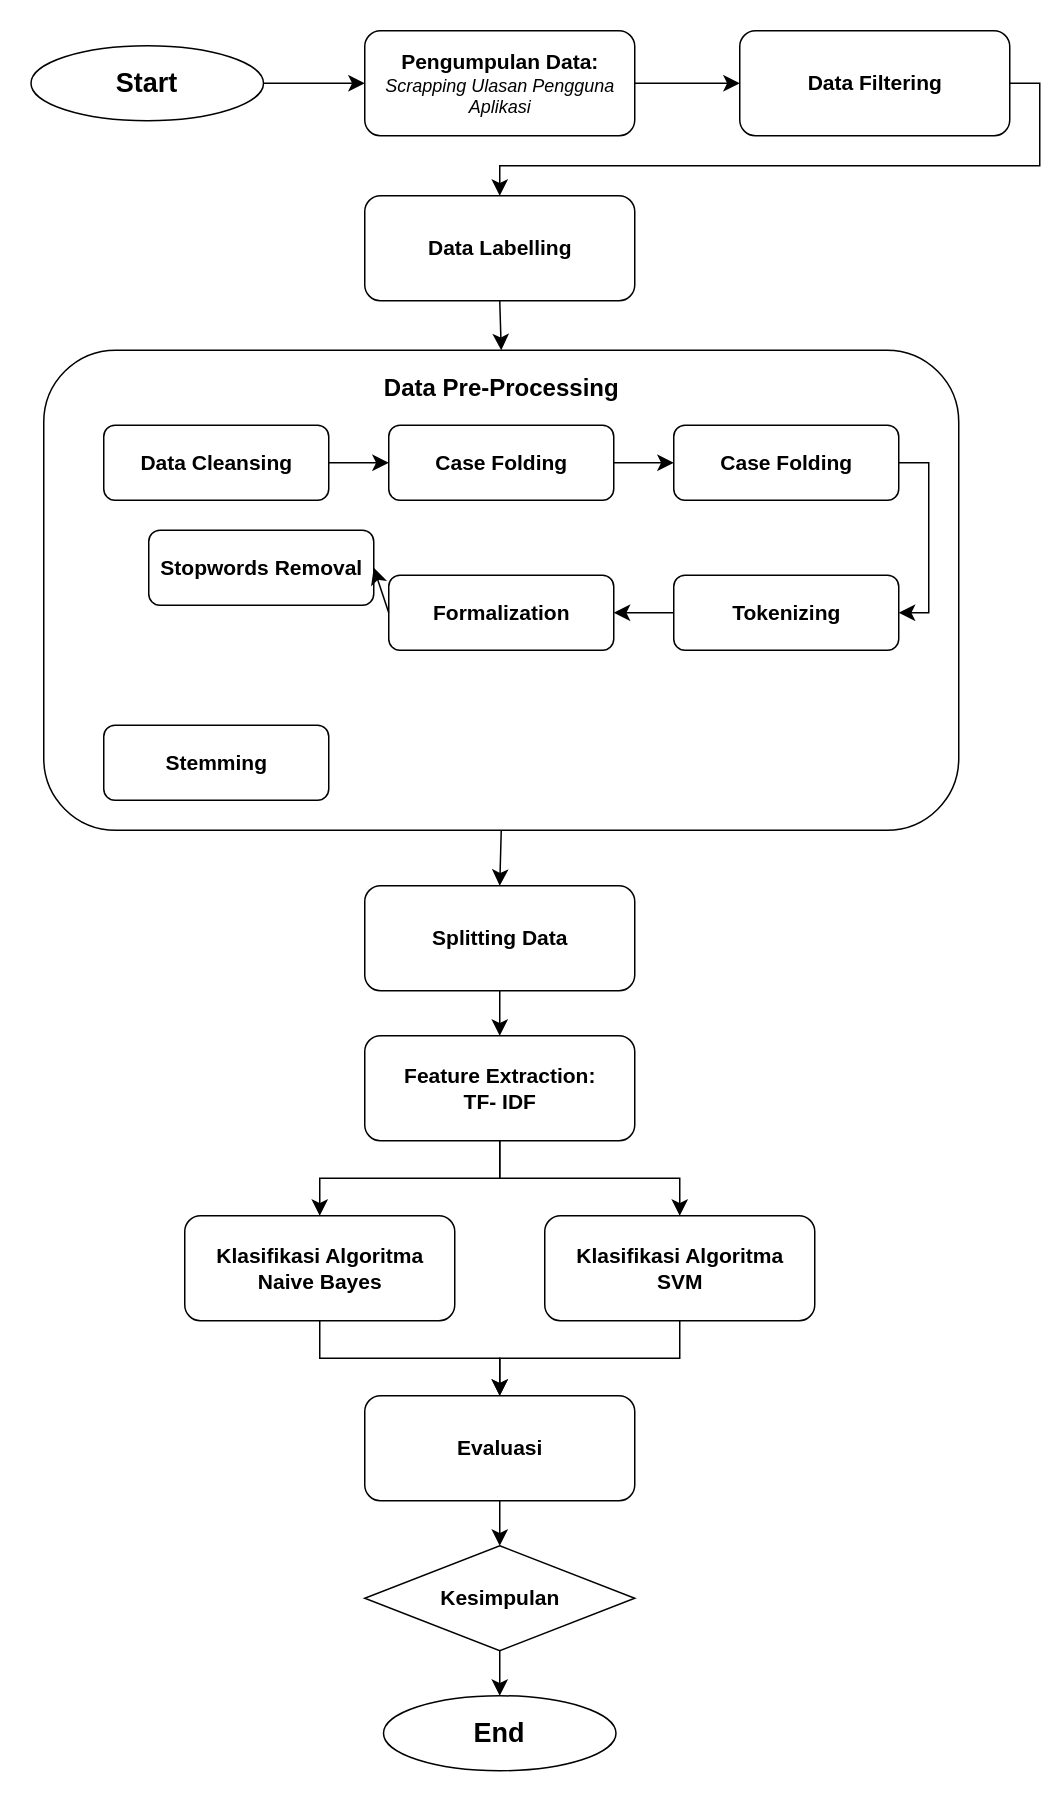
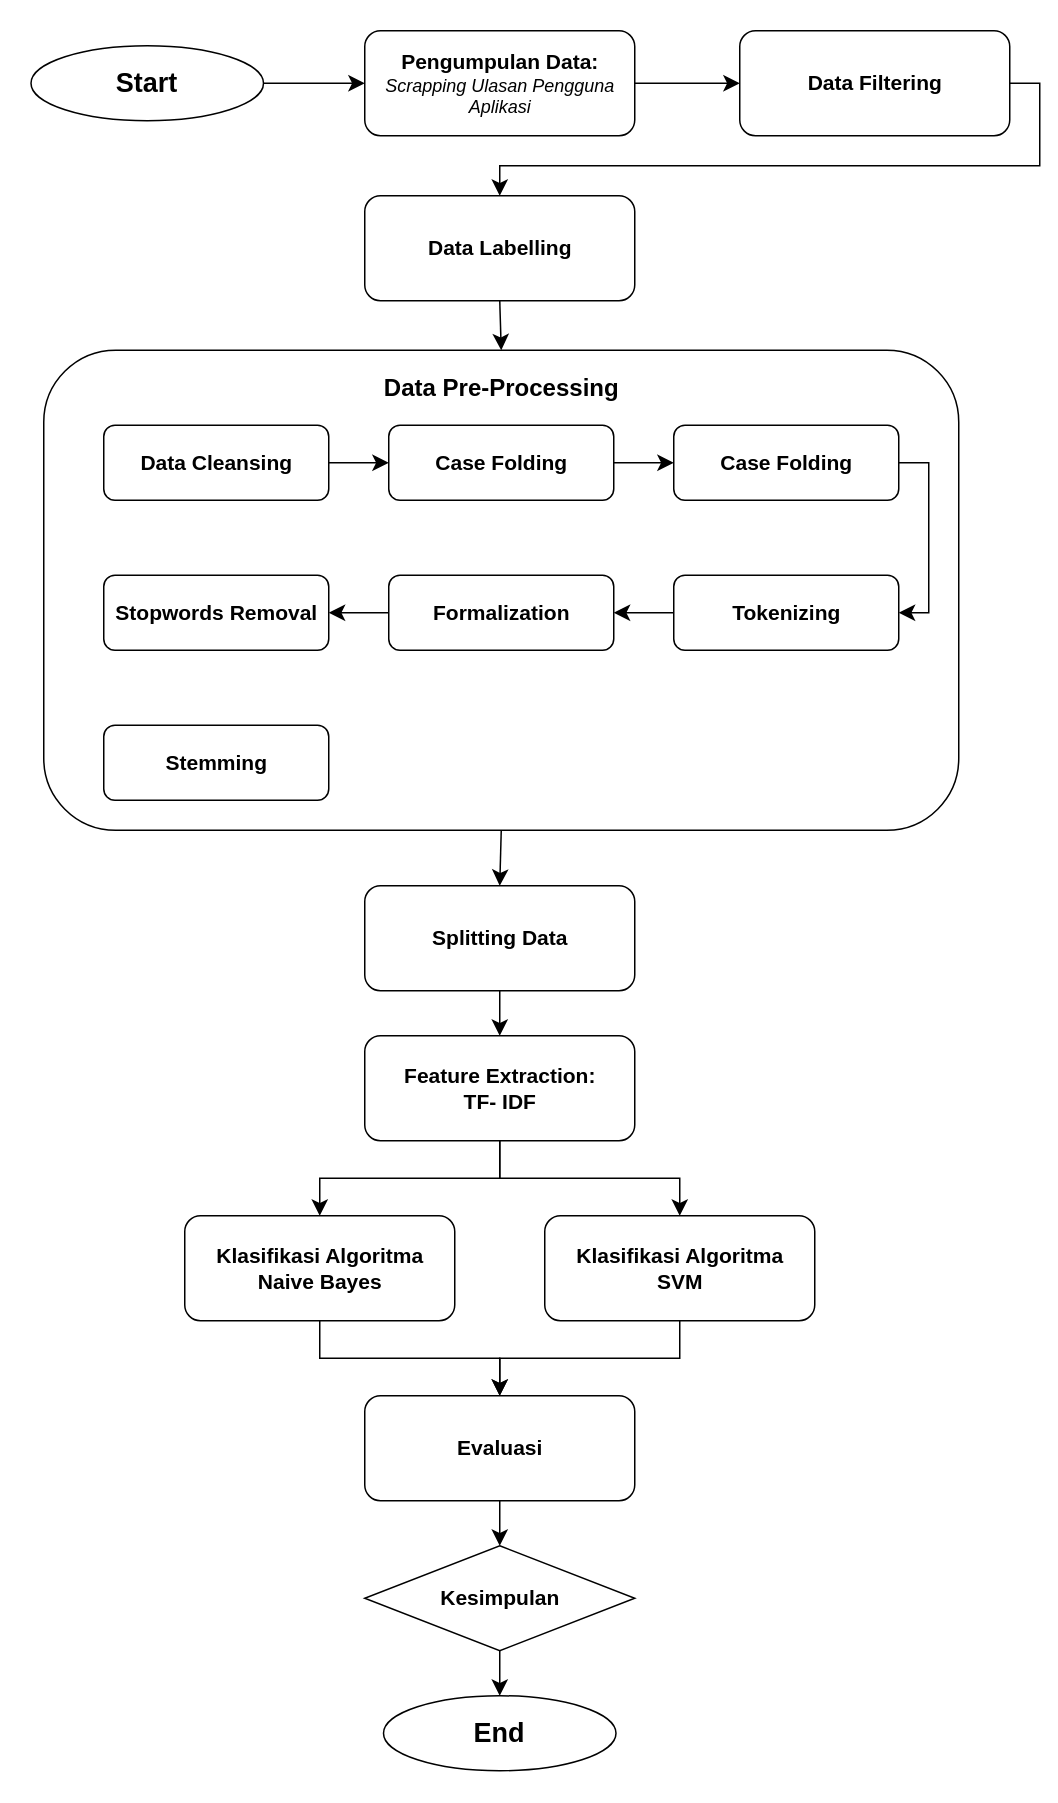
  <mxCell id="0" />
  <mxCell id="1" parent="0" />
  <mxCell id="2" value="&lt;font style=&quot;font-size: 18px;&quot;&gt;Start&lt;/font&gt;" style="ellipse;whiteSpace=wrap;html=1;fontStyle=1" vertex="1" parent="1"><mxGeometry x="20" y="30" width="155" height="50" as="geometry" /></mxCell>
  <mxCell id="3" style="edgeStyle=none;curved=1;rounded=0;orthogonalLoop=1;jettySize=auto;html=1;exitX=1;exitY=0.5;exitDx=0;exitDy=0;entryX=0;entryY=0.5;entryDx=0;entryDy=0;fontSize=12;startSize=8;endSize=8;fontStyle=1" edge="1" parent="1" source="4" target="8"><mxGeometry relative="1" as="geometry" /></mxCell>
  <mxCell id="4" value="&lt;div style=&quot;&quot;&gt;&lt;span style=&quot;background-color: initial;&quot;&gt;&lt;font style=&quot;font-size: 14px;&quot;&gt;&lt;b&gt;Pengumpulan Data:&lt;/b&gt;&lt;/font&gt;&lt;/span&gt;&lt;/div&gt;&lt;div style=&quot;&quot;&gt;&lt;i style=&quot;&quot;&gt;&lt;font style=&quot;font-size: 12px;&quot;&gt;Scrapping Ulasan Pengguna Aplikasi&lt;/font&gt;&lt;/i&gt;&lt;/div&gt;" style="rounded=1;whiteSpace=wrap;html=1;fontSize=12;glass=0;strokeWidth=1;shadow=0;align=center;" vertex="1" parent="1"><mxGeometry x="242.5" y="20" width="180" height="70" as="geometry" /></mxCell>
  <mxCell id="5" style="edgeStyle=none;curved=1;rounded=0;orthogonalLoop=1;jettySize=auto;html=1;exitX=0.5;exitY=1;exitDx=0;exitDy=0;entryX=0.5;entryY=0;entryDx=0;entryDy=0;fontSize=12;startSize=8;endSize=8;fontStyle=1" edge="1" parent="1" source="6" target="16"><mxGeometry relative="1" as="geometry" /></mxCell>
  <mxCell id="6" value="&lt;div style=&quot;&quot;&gt;&lt;span style=&quot;font-size: 14px;&quot;&gt;Data Labelling&lt;/span&gt;&lt;/div&gt;" style="rounded=1;whiteSpace=wrap;html=1;fontSize=12;glass=0;strokeWidth=1;shadow=0;align=center;fontStyle=1" vertex="1" parent="1"><mxGeometry x="242.5" y="130" width="180" height="70" as="geometry" /></mxCell>
  <mxCell id="7" style="edgeStyle=orthogonalEdgeStyle;rounded=0;orthogonalLoop=1;jettySize=auto;html=1;exitX=1;exitY=0.5;exitDx=0;exitDy=0;entryX=0.5;entryY=0;entryDx=0;entryDy=0;fontSize=12;startSize=8;endSize=8;fontStyle=1" edge="1" parent="1" source="8" target="6"><mxGeometry relative="1" as="geometry" /></mxCell>
  <mxCell id="8" value="&lt;div style=&quot;&quot;&gt;&lt;span style=&quot;font-size: 14px;&quot;&gt;&lt;b&gt;Data Filtering&lt;/b&gt;&lt;/span&gt;&lt;/div&gt;" style="rounded=1;whiteSpace=wrap;html=1;fontSize=12;glass=0;strokeWidth=1;shadow=0;align=center;" vertex="1" parent="1"><mxGeometry x="492.5" y="20" width="180" height="70" as="geometry" /></mxCell>
  <mxCell id="9" value="" style="edgeStyle=none;curved=1;rounded=0;orthogonalLoop=1;jettySize=auto;html=1;fontSize=12;startSize=8;endSize=8;fontStyle=1" edge="1" parent="1" source="10" target="33"><mxGeometry relative="1" as="geometry" /></mxCell>
  <mxCell id="10" value="&lt;div style=&quot;&quot;&gt;&lt;span style=&quot;font-size: 14px;&quot;&gt;Splitting Data&lt;/span&gt;&lt;/div&gt;" style="rounded=1;whiteSpace=wrap;html=1;fontSize=12;glass=0;strokeWidth=1;shadow=0;align=center;fontStyle=1" vertex="1" parent="1"><mxGeometry x="242.5" y="590" width="180" height="70" as="geometry" /></mxCell>
  <mxCell id="11" value="" style="endArrow=classic;html=1;rounded=0;fontSize=12;startSize=8;endSize=8;curved=1;exitX=1;exitY=0.5;exitDx=0;exitDy=0;entryX=0;entryY=0.5;entryDx=0;entryDy=0;fontStyle=1" edge="1" parent="1" source="2" target="4"><mxGeometry width="50" height="50" relative="1" as="geometry"><mxPoint x="-62.5" y="530" as="sourcePoint" /><mxPoint x="-12.5" y="480" as="targetPoint" /></mxGeometry></mxCell>
  <mxCell id="12" value="" style="group;fontStyle=1" connectable="0" vertex="1" parent="1"><mxGeometry x="48.5" y="243" width="590" height="310" as="geometry" /></mxCell>
  <mxCell id="13" value="" style="group;fontStyle=1" connectable="0" vertex="1" parent="12"><mxGeometry y="40" width="590" height="270" as="geometry" /></mxCell>
  <mxCell id="14" value="" style="group;fontStyle=1" connectable="0" vertex="1" parent="13"><mxGeometry width="590" height="270" as="geometry" /></mxCell>
  <mxCell id="15" value="" style="group;fontStyle=1" connectable="0" vertex="1" parent="14"><mxGeometry x="20" width="570" height="270" as="geometry" /></mxCell>
  <mxCell id="16" value="" style="rounded=1;whiteSpace=wrap;html=1;fontStyle=1" vertex="1" parent="15"><mxGeometry x="-40" y="-50" width="610" height="320" as="geometry" /></mxCell>
  <mxCell id="17" value="&lt;div style=&quot;&quot;&gt;&lt;span style=&quot;font-size: 14px;&quot;&gt;Data Cleansing&lt;/span&gt;&lt;/div&gt;" style="rounded=1;whiteSpace=wrap;html=1;fontSize=12;glass=0;strokeWidth=1;shadow=0;align=center;fontStyle=1" vertex="1" parent="15"><mxGeometry width="150" height="50" as="geometry" /></mxCell>
  <mxCell id="18" value="&lt;div style=&quot;&quot;&gt;&lt;span style=&quot;font-size: 14px;&quot;&gt;Case Folding&lt;/span&gt;&lt;/div&gt;" style="rounded=1;whiteSpace=wrap;html=1;fontSize=12;glass=0;strokeWidth=1;shadow=0;align=center;fontStyle=1" vertex="1" parent="15"><mxGeometry x="190" width="150" height="50" as="geometry" /></mxCell>
  <mxCell id="19" value="&lt;div style=&quot;&quot;&gt;&lt;span style=&quot;font-size: 14px;&quot;&gt;Case Folding&lt;/span&gt;&lt;/div&gt;" style="rounded=1;whiteSpace=wrap;html=1;fontSize=12;glass=0;strokeWidth=1;shadow=0;align=center;fontStyle=1" vertex="1" parent="15"><mxGeometry x="380" width="150" height="50" as="geometry" /></mxCell>
  <mxCell id="20" value="&lt;div style=&quot;&quot;&gt;&lt;span style=&quot;font-size: 14px;&quot;&gt;Tokenizing&lt;/span&gt;&lt;/div&gt;" style="rounded=1;whiteSpace=wrap;html=1;fontSize=12;glass=0;strokeWidth=1;shadow=0;align=center;fontStyle=1" vertex="1" parent="15"><mxGeometry x="380" y="100" width="150" height="50" as="geometry" /></mxCell>
  <mxCell id="21" value="&lt;div style=&quot;&quot;&gt;&lt;span style=&quot;font-size: 14px;&quot;&gt;Formalization&lt;/span&gt;&lt;/div&gt;" style="rounded=1;whiteSpace=wrap;html=1;fontSize=12;glass=0;strokeWidth=1;shadow=0;align=center;fontStyle=1" vertex="1" parent="15"><mxGeometry x="190" y="100" width="150" height="50" as="geometry" /></mxCell>
- <mxCell id="22" value="&lt;div style=&quot;&quot;&gt;&lt;span style=&quot;font-size: 14px;&quot;&gt;Stopwords Removal&lt;/span&gt;&lt;/div&gt;" style="rounded=1;whiteSpace=wrap;html=1;fontSize=12;glass=0;strokeWidth=1;shadow=0;align=center;fontStyle=1" vertex="1" parent="15"><mxGeometry x="30" y="70" width="150" height="50" as="geometry" /></mxCell>
+ <mxCell id="22" value="&lt;div style=&quot;&quot;&gt;&lt;span style=&quot;font-size: 14px;&quot;&gt;Stopwords Removal&lt;/span&gt;&lt;/div&gt;" style="rounded=1;whiteSpace=wrap;html=1;fontSize=12;glass=0;strokeWidth=1;shadow=0;align=center;fontStyle=1" vertex="1" parent="15"><mxGeometry y="100" width="150" height="50" as="geometry" /></mxCell>
  <mxCell id="23" value="" style="endArrow=classic;html=1;rounded=0;fontSize=12;startSize=8;endSize=8;curved=1;exitX=1;exitY=0.5;exitDx=0;exitDy=0;entryX=0;entryY=0.5;entryDx=0;entryDy=0;fontStyle=1" edge="1" parent="15" source="17" target="18"><mxGeometry width="50" height="50" relative="1" as="geometry"><mxPoint x="-20" y="40" as="sourcePoint" /><mxPoint x="30" y="-10" as="targetPoint" /></mxGeometry></mxCell>
  <mxCell id="24" style="edgeStyle=none;curved=1;rounded=0;orthogonalLoop=1;jettySize=auto;html=1;entryX=0.25;entryY=1;entryDx=0;entryDy=0;fontSize=12;startSize=8;endSize=8;fontStyle=1" edge="1" parent="15" source="17" target="17"><mxGeometry relative="1" as="geometry" /></mxCell>
  <mxCell id="25" value="" style="endArrow=classic;html=1;rounded=0;fontSize=12;startSize=8;endSize=8;curved=1;exitX=1;exitY=0.5;exitDx=0;exitDy=0;entryX=0;entryY=0.5;entryDx=0;entryDy=0;fontStyle=1" edge="1" parent="15" source="18" target="19"><mxGeometry width="50" height="50" relative="1" as="geometry"><mxPoint x="160" y="35" as="sourcePoint" /><mxPoint x="200" y="35" as="targetPoint" /></mxGeometry></mxCell>
  <mxCell id="26" value="" style="endArrow=classic;html=1;rounded=0;fontSize=12;startSize=8;endSize=8;exitX=1;exitY=0.5;exitDx=0;exitDy=0;entryX=1;entryY=0.5;entryDx=0;entryDy=0;edgeStyle=orthogonalEdgeStyle;fontStyle=1" edge="1" parent="15" source="19" target="20"><mxGeometry width="50" height="50" relative="1" as="geometry"><mxPoint x="350" y="35" as="sourcePoint" /><mxPoint x="390" y="35" as="targetPoint" /><Array as="points"><mxPoint x="550" y="25" /><mxPoint x="550" y="125" /></Array></mxGeometry></mxCell>
  <mxCell id="27" value="" style="endArrow=classic;html=1;rounded=0;fontSize=12;startSize=8;endSize=8;curved=1;exitX=0;exitY=0.5;exitDx=0;exitDy=0;entryX=1;entryY=0.5;entryDx=0;entryDy=0;fontStyle=1" edge="1" parent="15" source="20" target="21"><mxGeometry width="50" height="50" relative="1" as="geometry"><mxPoint x="465" y="60.0" as="sourcePoint" /><mxPoint x="465" y="110.0" as="targetPoint" /></mxGeometry></mxCell>
  <mxCell id="28" value="" style="endArrow=classic;html=1;rounded=0;fontSize=12;startSize=8;endSize=8;curved=1;exitX=0;exitY=0.5;exitDx=0;exitDy=0;entryX=1;entryY=0.5;entryDx=0;entryDy=0;fontStyle=1" edge="1" parent="15" source="21" target="22"><mxGeometry width="50" height="50" relative="1" as="geometry"><mxPoint x="390" y="135" as="sourcePoint" /><mxPoint x="350" y="135" as="targetPoint" /></mxGeometry></mxCell>
  <mxCell id="29" value="&lt;div style=&quot;&quot;&gt;&lt;span style=&quot;font-size: 14px;&quot;&gt;Stemming&lt;/span&gt;&lt;/div&gt;" style="rounded=1;whiteSpace=wrap;html=1;fontSize=12;glass=0;strokeWidth=1;shadow=0;align=center;fontStyle=1" vertex="1" parent="14"><mxGeometry x="20" y="200" width="150" height="50" as="geometry" /></mxCell>
  <mxCell id="30" value="Data Pre-Processing" style="text;html=1;align=center;verticalAlign=middle;whiteSpace=wrap;rounded=0;fontSize=16;fontStyle=1" vertex="1" parent="12"><mxGeometry x="195" width="180" height="30" as="geometry" /></mxCell>
  <mxCell id="31" style="edgeStyle=orthogonalEdgeStyle;rounded=0;orthogonalLoop=1;jettySize=auto;html=1;exitX=0.5;exitY=1;exitDx=0;exitDy=0;entryX=0.5;entryY=0;entryDx=0;entryDy=0;fontSize=12;startSize=8;endSize=8;fontStyle=1" edge="1" parent="1" source="33" target="42"><mxGeometry relative="1" as="geometry" /></mxCell>
  <mxCell id="32" style="edgeStyle=orthogonalEdgeStyle;rounded=0;orthogonalLoop=1;jettySize=auto;html=1;exitX=0.5;exitY=1;exitDx=0;exitDy=0;entryX=0.5;entryY=0;entryDx=0;entryDy=0;fontSize=12;startSize=8;endSize=8;fontStyle=1" edge="1" parent="1" source="33" target="40"><mxGeometry relative="1" as="geometry" /></mxCell>
  <mxCell id="33" value="&lt;div style=&quot;&quot;&gt;&lt;span style=&quot;font-size: 14px;&quot;&gt;Feature Extraction:&lt;/span&gt;&lt;/div&gt;&lt;div style=&quot;&quot;&gt;&lt;span style=&quot;font-size: 14px;&quot;&gt;TF- IDF&lt;/span&gt;&lt;/div&gt;" style="rounded=1;whiteSpace=wrap;html=1;fontSize=12;glass=0;strokeWidth=1;shadow=0;align=center;fontStyle=1" vertex="1" parent="1"><mxGeometry x="242.5" y="690" width="180" height="70" as="geometry" /></mxCell>
  <mxCell id="34" value="" style="edgeStyle=none;curved=1;rounded=0;orthogonalLoop=1;jettySize=auto;html=1;fontSize=12;startSize=8;endSize=8;fontStyle=1" edge="1" parent="1" source="35" target="37"><mxGeometry relative="1" as="geometry" /></mxCell>
  <mxCell id="35" value="&lt;div style=&quot;&quot;&gt;&lt;span style=&quot;font-size: 14px; background-color: initial;&quot;&gt;Evaluasi&lt;/span&gt;&lt;/div&gt;" style="rounded=1;whiteSpace=wrap;html=1;fontSize=12;glass=0;strokeWidth=1;shadow=0;align=center;fontStyle=1" vertex="1" parent="1"><mxGeometry x="242.5" y="930" width="180" height="70" as="geometry" /></mxCell>
  <mxCell id="36" style="edgeStyle=none;curved=1;rounded=0;orthogonalLoop=1;jettySize=auto;html=1;exitX=0.5;exitY=1;exitDx=0;exitDy=0;entryX=0.5;entryY=0;entryDx=0;entryDy=0;fontSize=12;startSize=8;endSize=8;fontStyle=1" edge="1" parent="1" source="37" target="38"><mxGeometry relative="1" as="geometry" /></mxCell>
  <mxCell id="37" value="&lt;div style=&quot;&quot;&gt;&lt;span style=&quot;font-size: 14px;&quot;&gt;Kesimpulan&lt;/span&gt;&lt;/div&gt;" style="rhombus;whiteSpace=wrap;html=1;fontSize=12;glass=0;strokeWidth=1;shadow=0;align=center;fontStyle=1;" vertex="1" parent="1"><mxGeometry x="242.5" y="1030" width="180" height="70" as="geometry" /></mxCell>
  <mxCell id="38" value="&lt;font style=&quot;font-size: 18px;&quot;&gt;End&lt;/font&gt;" style="ellipse;whiteSpace=wrap;html=1;fontStyle=1" vertex="1" parent="1"><mxGeometry x="255" y="1130" width="155" height="50" as="geometry" /></mxCell>
  <mxCell id="39" style="edgeStyle=orthogonalEdgeStyle;rounded=0;orthogonalLoop=1;jettySize=auto;html=1;exitX=0.5;exitY=1;exitDx=0;exitDy=0;entryX=0.5;entryY=0;entryDx=0;entryDy=0;fontSize=12;startSize=8;endSize=8;fontStyle=1" edge="1" parent="1" source="40" target="35"><mxGeometry relative="1" as="geometry" /></mxCell>
  <mxCell id="40" value="&lt;div style=&quot;&quot;&gt;&lt;span style=&quot;font-size: 14px;&quot;&gt;Klasifikasi Algoritma &lt;br&gt;Naive Bayes&lt;/span&gt;&lt;/div&gt;" style="rounded=1;whiteSpace=wrap;html=1;fontSize=12;glass=0;strokeWidth=1;shadow=0;align=center;fontStyle=1" vertex="1" parent="1"><mxGeometry x="122.5" y="810" width="180" height="70" as="geometry" /></mxCell>
  <mxCell id="41" style="edgeStyle=orthogonalEdgeStyle;rounded=0;orthogonalLoop=1;jettySize=auto;html=1;exitX=0.5;exitY=1;exitDx=0;exitDy=0;fontSize=12;startSize=8;endSize=8;entryX=0.5;entryY=0;entryDx=0;entryDy=0;fontStyle=1" edge="1" parent="1" source="42" target="35"><mxGeometry relative="1" as="geometry"><mxPoint x="92.5" y="880" as="targetPoint" /></mxGeometry></mxCell>
  <mxCell id="42" value="&lt;div style=&quot;&quot;&gt;&lt;span style=&quot;font-size: 14px;&quot;&gt;Klasifikasi Algoritma &lt;br&gt;SVM&lt;/span&gt;&lt;/div&gt;" style="rounded=1;whiteSpace=wrap;html=1;fontSize=12;glass=0;strokeWidth=1;shadow=0;align=center;fontStyle=1" vertex="1" parent="1"><mxGeometry x="362.5" y="810" width="180" height="70" as="geometry" /></mxCell>
  <mxCell id="43" style="edgeStyle=none;curved=1;rounded=0;orthogonalLoop=1;jettySize=auto;html=1;exitX=0.5;exitY=1;exitDx=0;exitDy=0;entryX=0.5;entryY=0;entryDx=0;entryDy=0;fontSize=12;startSize=8;endSize=8;fontStyle=1" edge="1" parent="1" source="16" target="10"><mxGeometry relative="1" as="geometry" /></mxCell>
